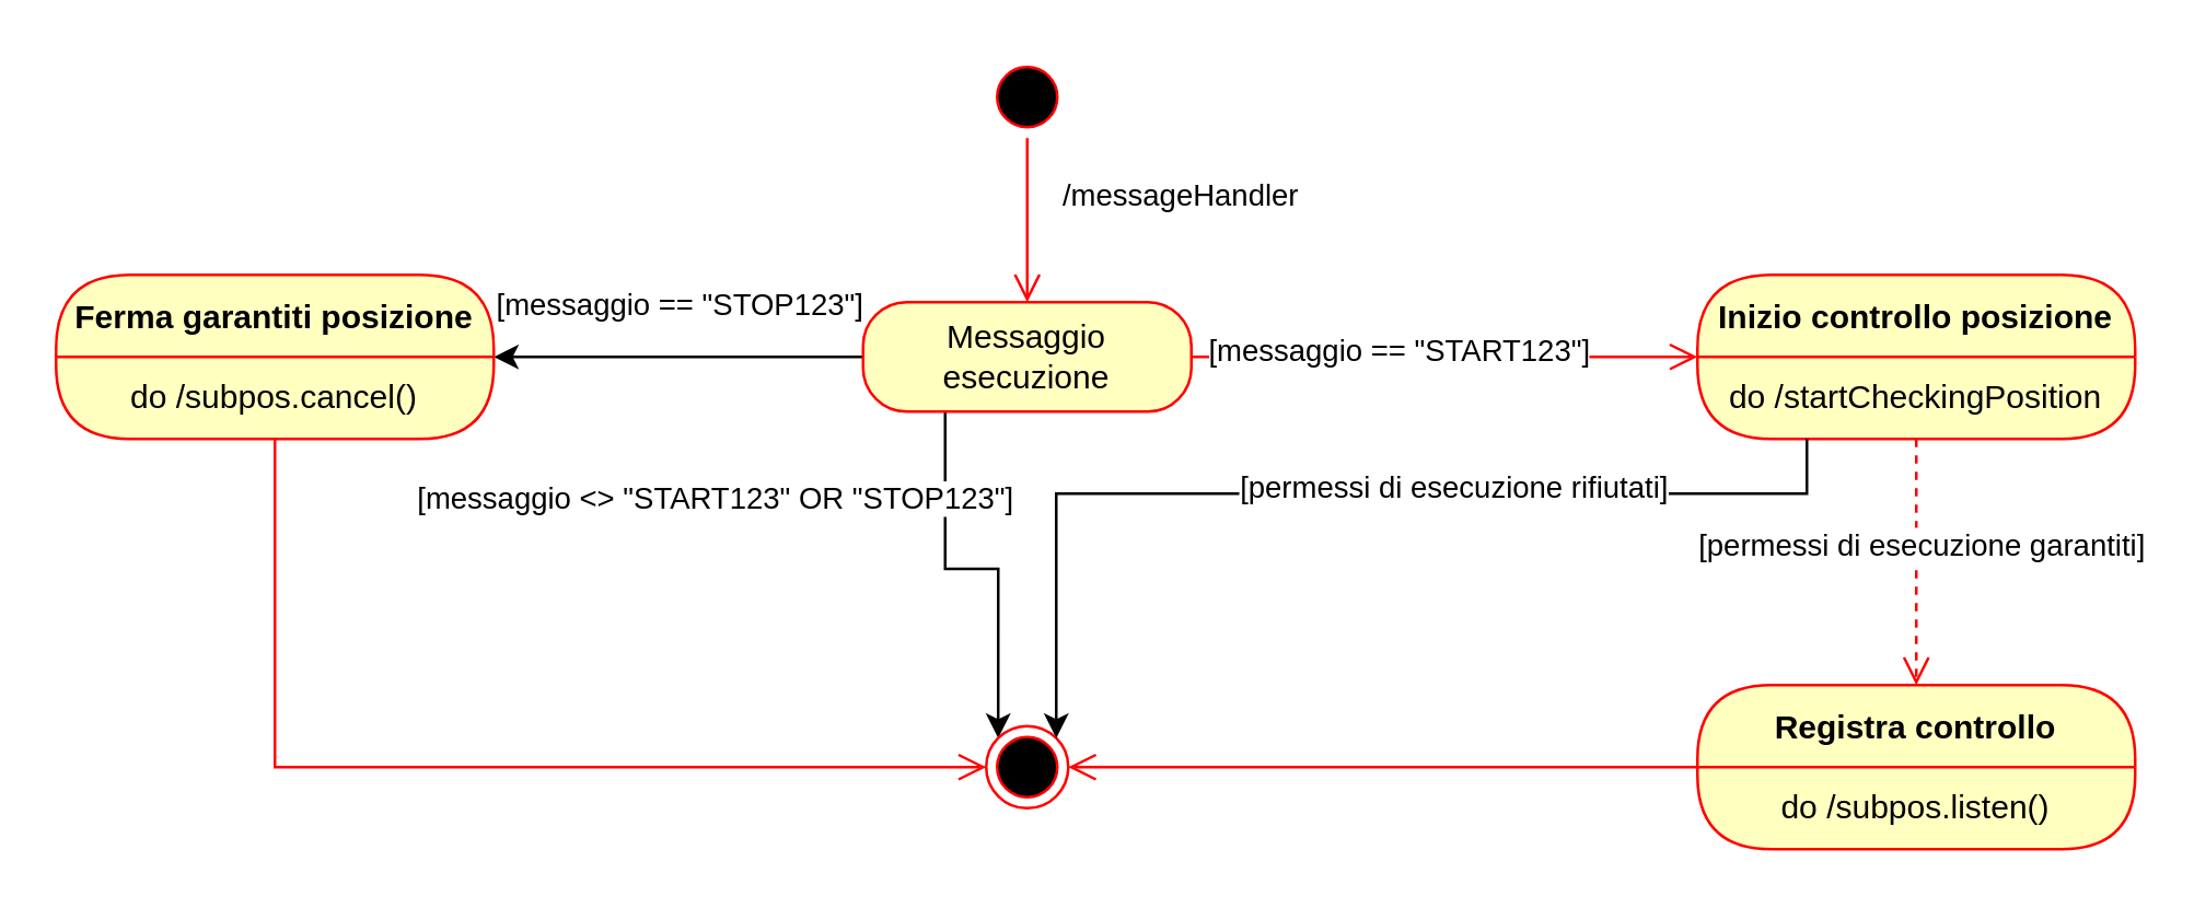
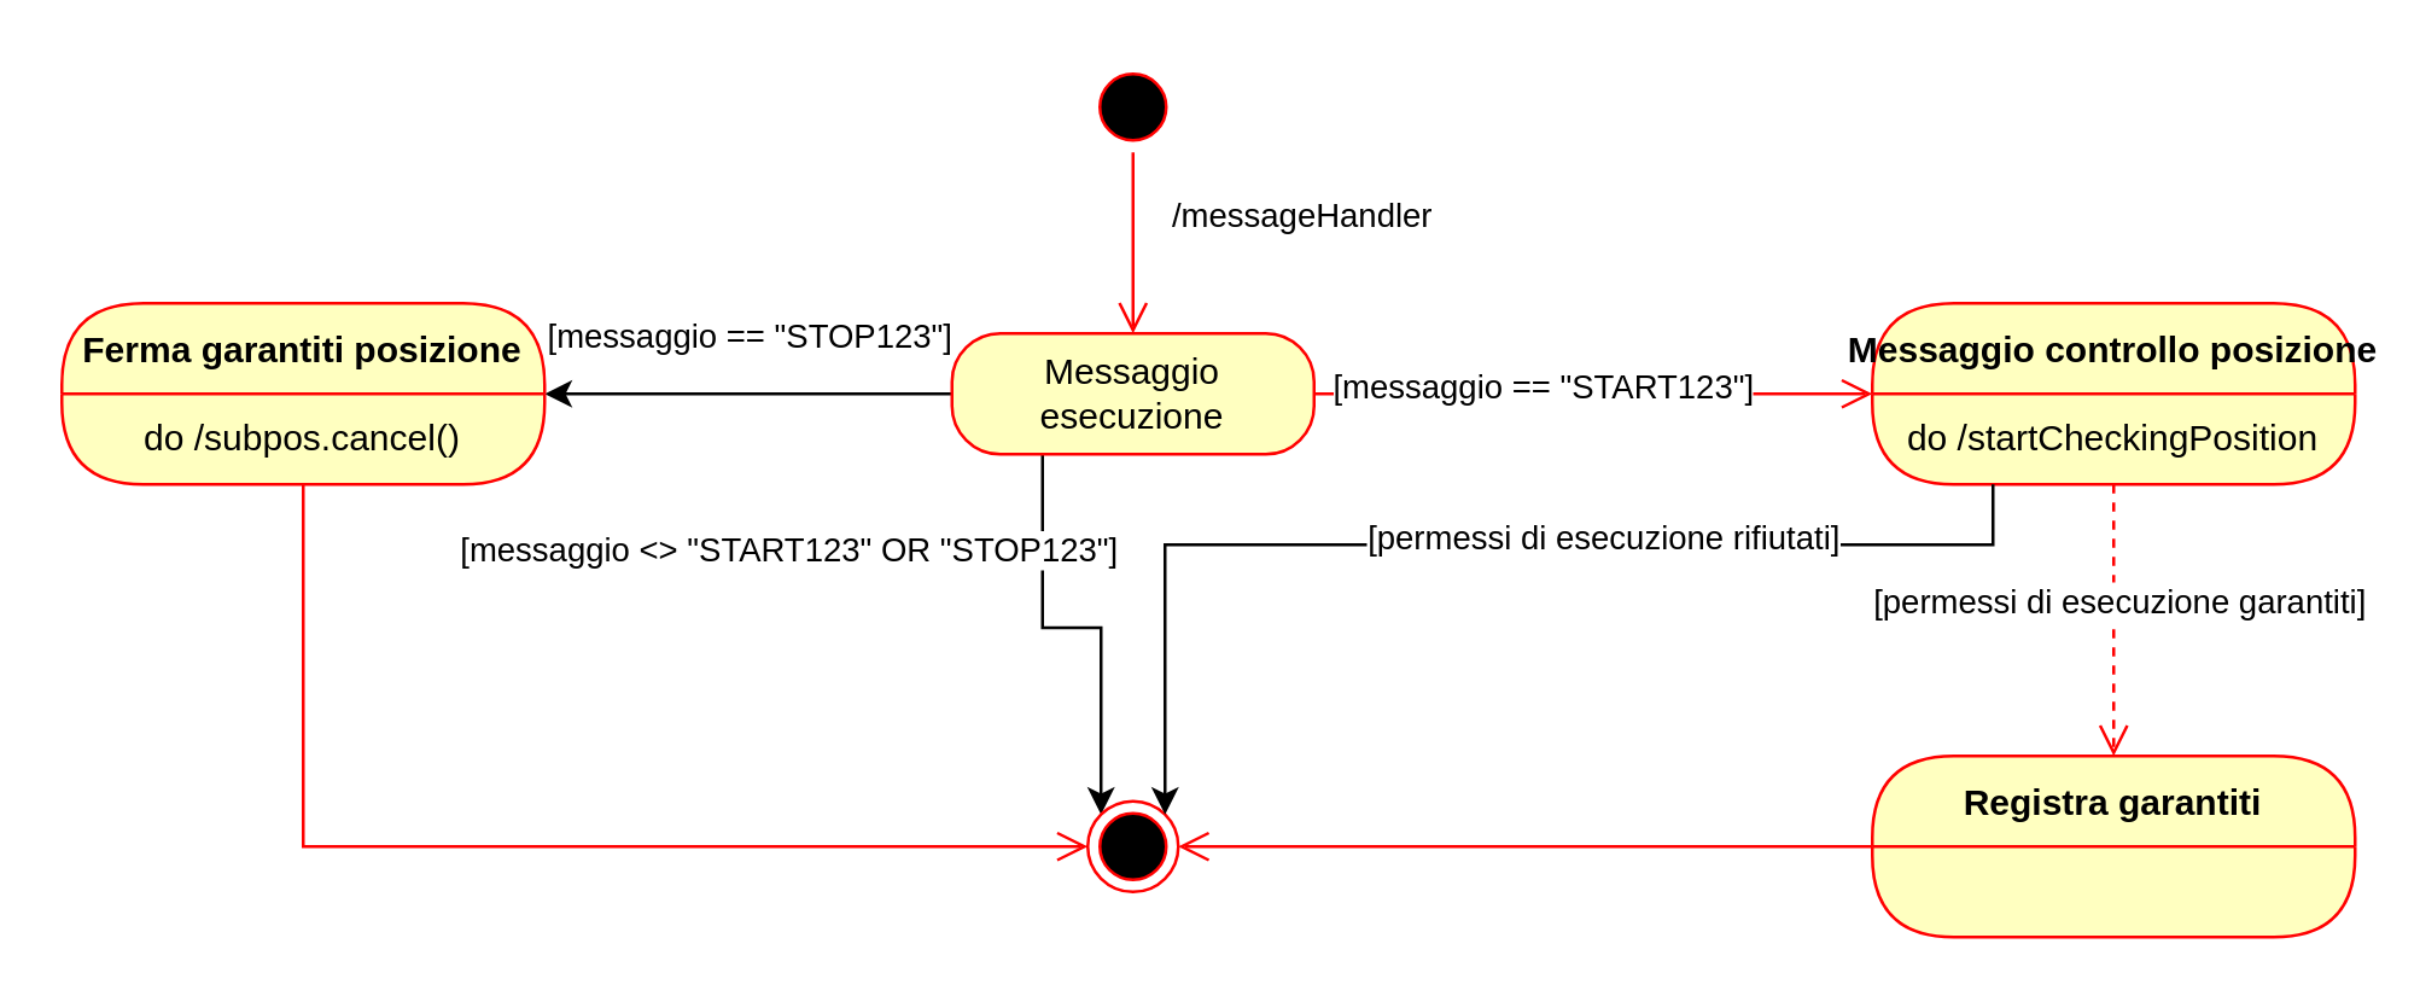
  <mxCell id="0" />
  <mxCell id="1" parent="0" />
  <mxCell id="2" value="" style="ellipse;html=1;shape=startState;fillColor=#000000;strokeColor=#ff0000;" vertex="1" parent="1"><mxGeometry x="360" y="20" width="30" height="30" as="geometry" /></mxCell>
  <mxCell id="3" value="" style="edgeStyle=orthogonalEdgeStyle;html=1;verticalAlign=bottom;endArrow=open;endSize=8;strokeColor=#ff0000;rounded=0;" edge="1" source="2" parent="1"><mxGeometry relative="1" as="geometry"><mxPoint x="375" y="110" as="targetPoint" /></mxGeometry></mxCell>
  <mxCell id="4" value="/messageHandler" style="edgeLabel;html=1;align=center;verticalAlign=middle;resizable=0;points=[];" vertex="1" connectable="0" parent="3"><mxGeometry x="-0.229" y="4" relative="1" as="geometry"><mxPoint x="51" y="-3" as="offset" /></mxGeometry></mxCell>
  <mxCell id="5" value="" style="edgeStyle=orthogonalEdgeStyle;rounded=0;orthogonalLoop=1;jettySize=auto;html=1;" edge="1" parent="1" source="9"><mxGeometry relative="1" as="geometry"><mxPoint x="180" y="130" as="targetPoint" /></mxGeometry></mxCell>
  <mxCell id="6" value="[messaggio == &quot;STOP123&quot;]" style="edgeLabel;html=1;align=center;verticalAlign=middle;resizable=0;points=[];" vertex="1" connectable="0" parent="5"><mxGeometry x="0.006" y="3" relative="1" as="geometry"><mxPoint y="-23" as="offset" /></mxGeometry></mxCell>
  <mxCell id="7" style="edgeStyle=orthogonalEdgeStyle;rounded=0;orthogonalLoop=1;jettySize=auto;html=1;exitX=0.25;exitY=1;exitDx=0;exitDy=0;entryX=0;entryY=0;entryDx=0;entryDy=0;" edge="1" parent="1" source="9" target="20"><mxGeometry relative="1" as="geometry" /></mxCell>
  <mxCell id="8" value="&lt;div&gt;[messaggio &amp;lt;&amp;gt; &quot;START123&quot; OR &quot;STOP123&quot;]&lt;/div&gt;" style="edgeLabel;html=1;align=center;verticalAlign=middle;resizable=0;points=[];" vertex="1" connectable="0" parent="7"><mxGeometry x="-0.555" relative="1" as="geometry"><mxPoint x="-85" as="offset" /></mxGeometry></mxCell>
  <mxCell id="9" value="Messaggio esecuzione" style="rounded=1;whiteSpace=wrap;html=1;arcSize=40;fontColor=#000000;fillColor=#ffffc0;strokeColor=#ff0000;" vertex="1" parent="1"><mxGeometry x="315" y="110" width="120" height="40" as="geometry" /></mxCell>
  <mxCell id="10" value="" style="html=1;verticalAlign=bottom;endArrow=open;endSize=8;strokeColor=#ff0000;rounded=0;exitX=1;exitY=0.5;exitDx=0;exitDy=0;entryX=0;entryY=0;entryDx=0;entryDy=0;" edge="1" source="9" parent="1" target="13"><mxGeometry relative="1" as="geometry"><mxPoint x="560" y="140" as="targetPoint" /></mxGeometry></mxCell>
  <mxCell id="11" value="[messaggio == &quot;START123&quot;]" style="edgeLabel;html=1;align=center;verticalAlign=middle;resizable=0;points=[];" vertex="1" connectable="0" parent="10"><mxGeometry x="-0.184" y="3" relative="1" as="geometry"><mxPoint as="offset" /></mxGeometry></mxCell>
- <mxCell id="12" value="Inizio controllo posizione" style="swimlane;fontStyle=1;align=center;verticalAlign=middle;childLayout=stackLayout;horizontal=1;startSize=30;horizontalStack=0;resizeParent=0;resizeLast=1;container=0;fontColor=#000000;collapsible=0;rounded=1;arcSize=30;strokeColor=#ff0000;fillColor=#ffffc0;swimlaneFillColor=#ffffc0;dropTarget=0;" vertex="1" parent="1"><mxGeometry x="620" y="100" width="160" height="60" as="geometry" /></mxCell>
+ <mxCell id="12" value="Messaggio controllo posizione" style="swimlane;fontStyle=1;align=center;verticalAlign=middle;childLayout=stackLayout;horizontal=1;startSize=30;horizontalStack=0;resizeParent=0;resizeLast=1;container=0;fontColor=#000000;collapsible=0;rounded=1;arcSize=30;strokeColor=#ff0000;fillColor=#ffffc0;swimlaneFillColor=#ffffc0;dropTarget=0;" vertex="1" parent="1"><mxGeometry x="620" y="100" width="160" height="60" as="geometry" /></mxCell>
  <mxCell id="13" value="do /startCheckingPosition" style="text;html=1;strokeColor=none;fillColor=none;align=center;verticalAlign=middle;spacingLeft=4;spacingRight=4;whiteSpace=wrap;overflow=hidden;rotatable=0;fontColor=#000000;" vertex="1" parent="12"><mxGeometry y="30" width="160" height="30" as="geometry" /></mxCell>
  <mxCell id="14" value="do /startCheckingPosition" style="text;html=1;strokeColor=none;fillColor=none;align=center;verticalAlign=middle;spacingLeft=4;spacingRight=4;whiteSpace=wrap;overflow=hidden;rotatable=0;fontColor=#000000;" vertex="1" parent="12"><mxGeometry y="60" width="160" as="geometry" /></mxCell>
  <mxCell id="15" value="" style="edgeStyle=orthogonalEdgeStyle;html=1;verticalAlign=bottom;endArrow=open;endSize=8;strokeColor=#ff0000;rounded=0;entryX=0.5;entryY=0;entryDx=0;entryDy=0;dashed=1;" edge="1" source="12" parent="1" target="17"><mxGeometry relative="1" as="geometry"><mxPoint x="670" y="250" as="targetPoint" /></mxGeometry></mxCell>
  <mxCell id="16" value="[permessi di esecuzione garantiti]" style="edgeLabel;html=1;align=center;verticalAlign=middle;resizable=0;points=[];" vertex="1" connectable="0" parent="15"><mxGeometry x="-0.161" y="1" relative="1" as="geometry"><mxPoint as="offset" /></mxGeometry></mxCell>
- <mxCell id="17" value="Registra controllo" style="swimlane;fontStyle=1;align=center;verticalAlign=middle;childLayout=stackLayout;horizontal=1;startSize=30;horizontalStack=0;resizeParent=0;resizeLast=1;container=0;fontColor=#000000;collapsible=0;rounded=1;arcSize=30;strokeColor=#ff0000;fillColor=#ffffc0;swimlaneFillColor=#ffffc0;dropTarget=0;" vertex="1" parent="1"><mxGeometry x="620" y="250" width="160" height="60" as="geometry" /></mxCell>
+ <mxCell id="17" value="Registra garantiti" style="swimlane;fontStyle=1;align=center;verticalAlign=middle;childLayout=stackLayout;horizontal=1;startSize=30;horizontalStack=0;resizeParent=0;resizeLast=1;container=0;fontColor=#000000;collapsible=0;rounded=1;arcSize=30;strokeColor=#ff0000;fillColor=#ffffc0;swimlaneFillColor=#ffffc0;dropTarget=0;" vertex="1" parent="1"><mxGeometry x="620" y="250" width="160" height="60" as="geometry" /></mxCell>
  <mxCell id="18" value="" style="edgeStyle=orthogonalEdgeStyle;html=1;verticalAlign=bottom;endArrow=open;endSize=8;strokeColor=#ff0000;rounded=0;entryX=1;entryY=0.5;entryDx=0;entryDy=0;" edge="1" source="17" parent="1" target="20"><mxGeometry relative="1" as="geometry"><mxPoint x="440" y="280" as="targetPoint" /></mxGeometry></mxCell>
- <mxCell id="19" value="do /subpos.listen()" style="text;html=1;strokeColor=none;fillColor=none;align=center;verticalAlign=middle;spacingLeft=4;spacingRight=4;whiteSpace=wrap;overflow=hidden;rotatable=0;fontColor=#000000;" vertex="1" parent="1"><mxGeometry x="620" y="280" width="160" height="30" as="geometry" /></mxCell>
  <mxCell id="20" value="" style="ellipse;html=1;shape=endState;fillColor=#000000;strokeColor=#ff0000;" vertex="1" parent="1"><mxGeometry x="360" y="265" width="30" height="30" as="geometry" /></mxCell>
  <mxCell id="21" style="edgeStyle=orthogonalEdgeStyle;rounded=0;orthogonalLoop=1;jettySize=auto;html=1;exitX=0.25;exitY=1;exitDx=0;exitDy=0;entryX=1;entryY=0;entryDx=0;entryDy=0;" edge="1" parent="1" source="13" target="20"><mxGeometry relative="1" as="geometry"><Array as="points"><mxPoint x="660" y="180" /><mxPoint x="386" y="180" /><mxPoint x="386" y="269" /></Array></mxGeometry></mxCell>
  <mxCell id="22" value="[permessi di esecuzione rifiutati]" style="edgeLabel;html=1;align=center;verticalAlign=middle;resizable=0;points=[];" vertex="1" connectable="0" parent="21"><mxGeometry x="0.076" y="-3" relative="1" as="geometry"><mxPoint x="56" as="offset" /></mxGeometry></mxCell>
  <mxCell id="23" value="Ferma garantiti posizione" style="swimlane;fontStyle=1;align=center;verticalAlign=middle;childLayout=stackLayout;horizontal=1;startSize=30;horizontalStack=0;resizeParent=0;resizeLast=1;container=0;fontColor=#000000;collapsible=0;rounded=1;arcSize=30;strokeColor=#ff0000;fillColor=#ffffc0;swimlaneFillColor=#ffffc0;dropTarget=0;" vertex="1" parent="1"><mxGeometry x="20" y="100" width="160" height="60" as="geometry" /></mxCell>
  <mxCell id="24" value="do /subpos.cancel()" style="text;html=1;strokeColor=none;fillColor=none;align=center;verticalAlign=middle;spacingLeft=4;spacingRight=4;whiteSpace=wrap;overflow=hidden;rotatable=0;fontColor=#000000;" vertex="1" parent="23"><mxGeometry y="30" width="160" height="30" as="geometry" /></mxCell>
  <mxCell id="25" value="" style="edgeStyle=orthogonalEdgeStyle;html=1;verticalAlign=bottom;endArrow=open;endSize=8;strokeColor=#ff0000;rounded=0;entryX=0;entryY=0.5;entryDx=0;entryDy=0;exitX=0.5;exitY=1;exitDx=0;exitDy=0;" edge="1" source="24" parent="1" target="20"><mxGeometry relative="1" as="geometry"><mxPoint x="100" y="220" as="targetPoint" /></mxGeometry></mxCell>
